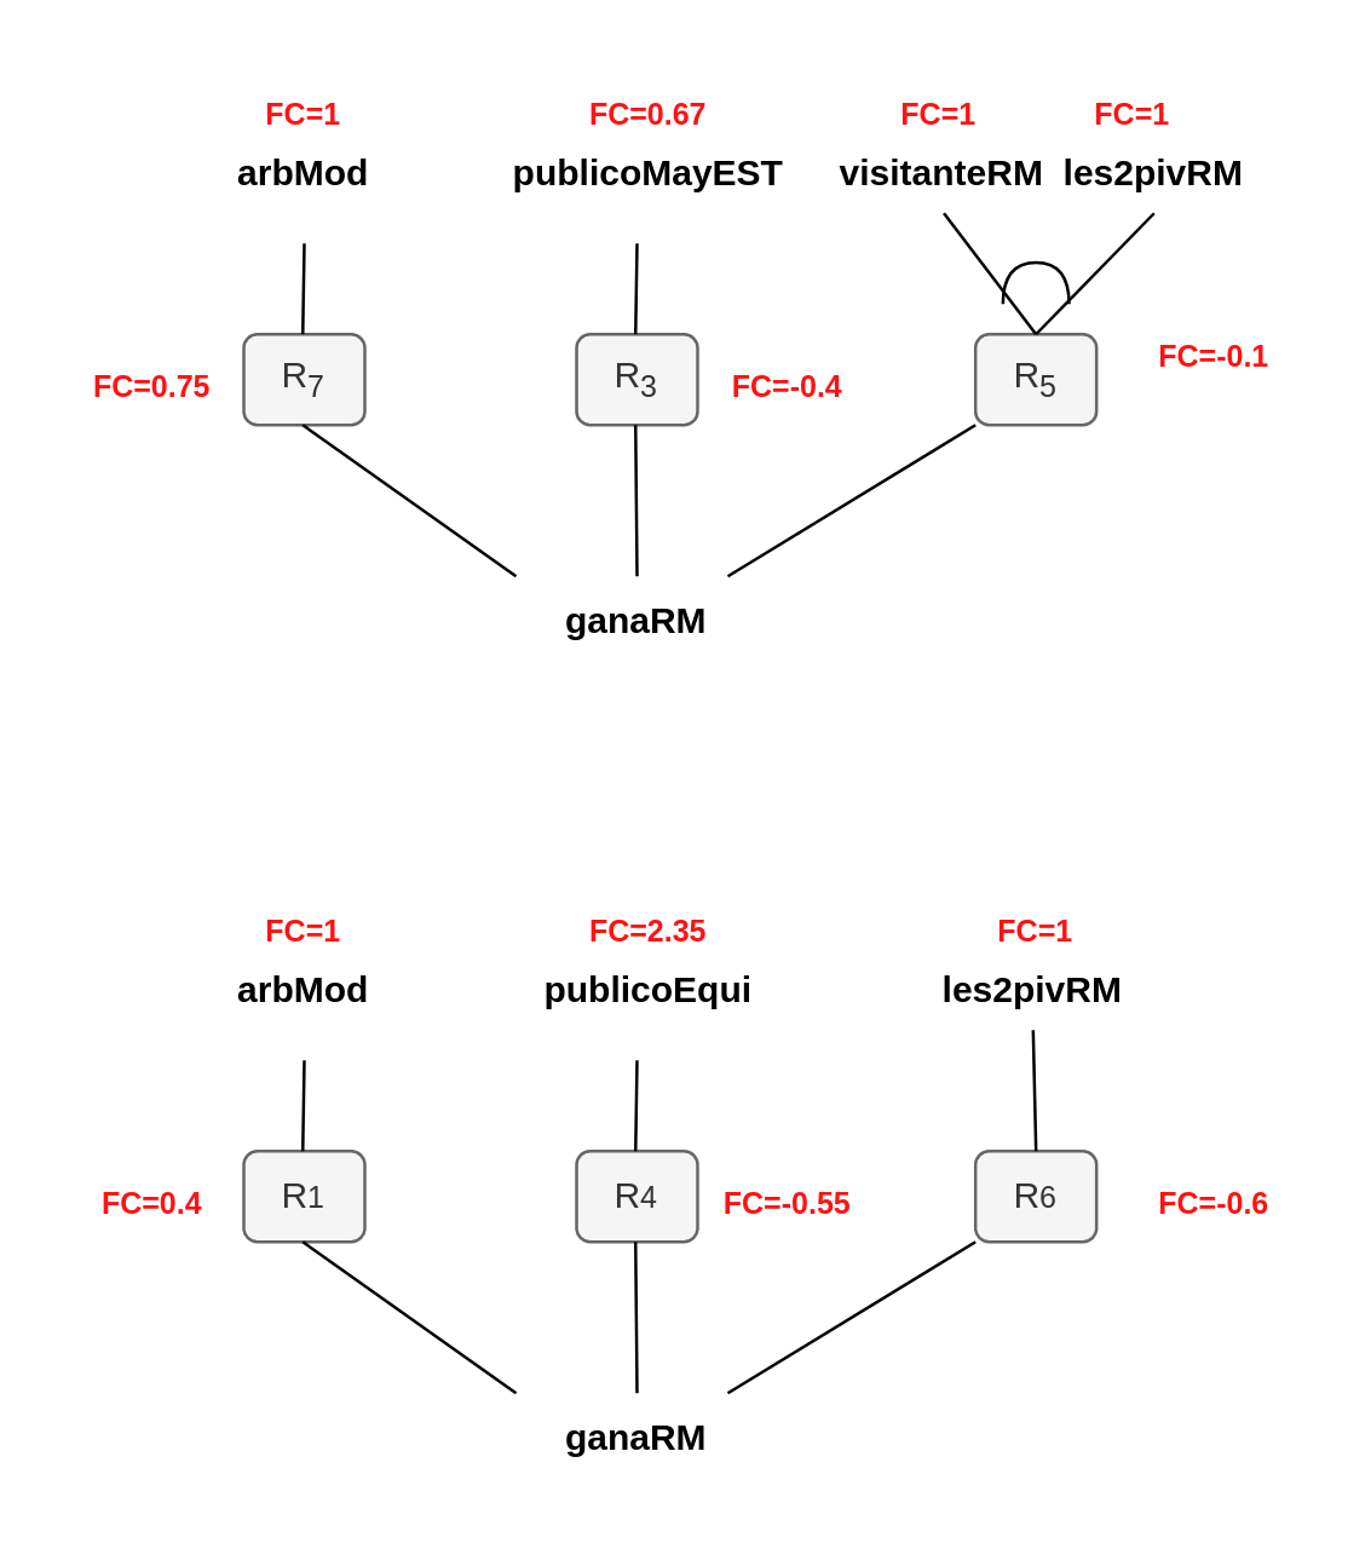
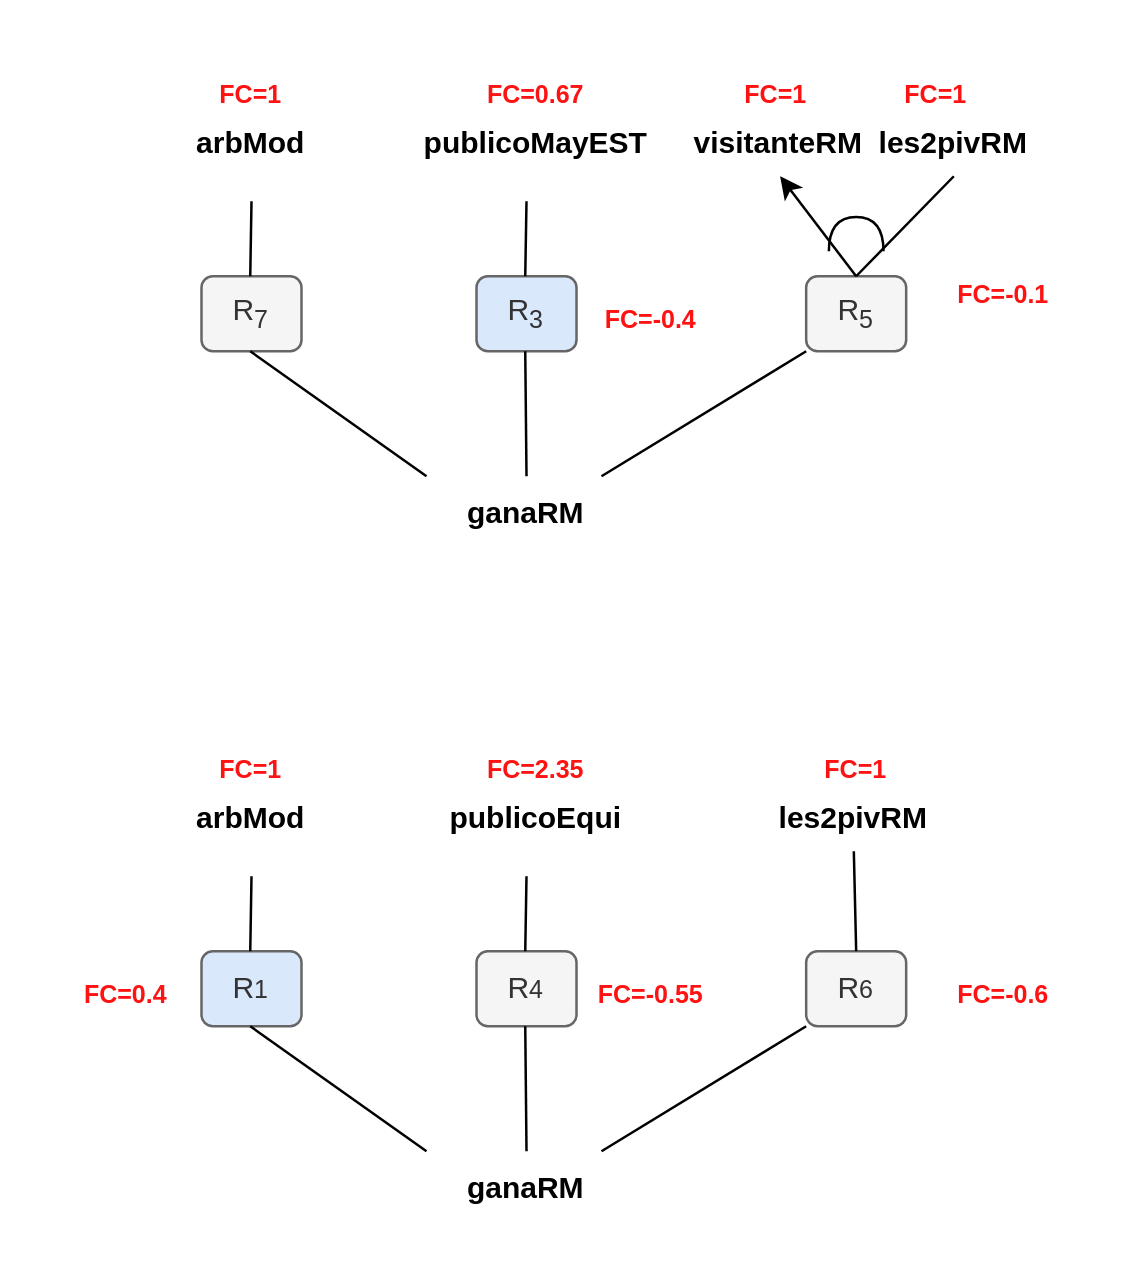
  <mxCell id="0" />
  <mxCell id="1" parent="0" />
  <mxCell id="2" value="R&lt;sub&gt;7&lt;/sub&gt;" style="rounded=1;whiteSpace=wrap;html=1;fillColor=#f5f5f5;fontColor=#333333;strokeColor=#666666;" parent="1" vertex="1"><mxGeometry x="80" y="110" width="40" height="30" as="geometry" /></mxCell>
- <mxCell id="3" value="R&lt;sub&gt;3&lt;/sub&gt;" style="rounded=1;whiteSpace=wrap;html=1;fillColor=#f5f5f5;fontColor=#333333;strokeColor=#666666;" parent="1" vertex="1"><mxGeometry x="190" y="110" width="40" height="30" as="geometry" /></mxCell>
+ <mxCell id="3" value="R&lt;sub&gt;3&lt;/sub&gt;" style="rounded=1;whiteSpace=wrap;html=1;fillColor=#dae8fc;fontColor=#333333;strokeColor=#666666;" parent="1" vertex="1"><mxGeometry x="190" y="110" width="40" height="30" as="geometry" /></mxCell>
  <mxCell id="4" value="R&lt;sub&gt;5&lt;/sub&gt;" style="rounded=1;whiteSpace=wrap;html=1;fillColor=#f5f5f5;fontColor=#333333;strokeColor=#666666;" parent="1" vertex="1"><mxGeometry x="321.87" y="110" width="40" height="30" as="geometry" /></mxCell>
  <mxCell id="5" value="" style="endArrow=none;html=1;rounded=0;" parent="1" edge="1"><mxGeometry width="50" height="50" relative="1" as="geometry"><mxPoint x="99.5" y="110" as="sourcePoint" /><mxPoint x="100" y="80" as="targetPoint" /></mxGeometry></mxCell>
  <mxCell id="6" value="" style="endArrow=none;html=1;rounded=0;" parent="1" edge="1"><mxGeometry width="50" height="50" relative="1" as="geometry"><mxPoint x="209.5" y="110" as="sourcePoint" /><mxPoint x="210" y="80" as="targetPoint" /></mxGeometry></mxCell>
  <mxCell id="7" value="" style="endArrow=none;html=1;rounded=0;entryX=0.5;entryY=1;entryDx=0;entryDy=0;exitX=0.5;exitY=0;exitDx=0;exitDy=0;" parent="1" edge="1" target="14" source="4"><mxGeometry width="50" height="50" relative="1" as="geometry"><mxPoint x="340.43" y="100" as="sourcePoint" /><mxPoint x="340.93" y="70" as="targetPoint" /></mxGeometry></mxCell>
  <mxCell id="8" value="" style="endArrow=none;html=1;rounded=0;exitX=0;exitY=0;exitDx=0;exitDy=0;" parent="1" edge="1"><mxGeometry width="50" height="50" relative="1" as="geometry"><mxPoint x="170" y="190" as="sourcePoint" /><mxPoint x="99.5" y="140" as="targetPoint" /></mxGeometry></mxCell>
  <mxCell id="9" value="" style="endArrow=none;html=1;rounded=0;exitX=0.5;exitY=0;exitDx=0;exitDy=0;" parent="1" source="11" edge="1"><mxGeometry width="50" height="50" relative="1" as="geometry"><mxPoint x="210" y="230" as="sourcePoint" /><mxPoint x="209.5" y="140" as="targetPoint" /></mxGeometry></mxCell>
  <mxCell id="10" value="" style="endArrow=none;html=1;rounded=0;exitX=1;exitY=0;exitDx=0;exitDy=0;entryX=0;entryY=1;entryDx=0;entryDy=0;" parent="1" source="11" edge="1" target="4"><mxGeometry width="50" height="50" relative="1" as="geometry"><mxPoint x="309.5" y="200" as="sourcePoint" /><mxPoint x="309.5" y="140" as="targetPoint" /></mxGeometry></mxCell>
  <mxCell id="11" value="&lt;b&gt;ganaRM&lt;/b&gt;" style="text;html=1;strokeColor=none;fillColor=none;align=center;verticalAlign=middle;whiteSpace=wrap;rounded=0;" parent="1" vertex="1"><mxGeometry x="180" y="190" width="60" height="30" as="geometry" /></mxCell>
  <mxCell id="12" value="&lt;font style=&quot;font-size: 12px;&quot;&gt;&lt;b&gt;publicoMayEST&lt;br&gt;&lt;br&gt;&lt;/b&gt;&lt;/font&gt;" style="text;html=1;strokeColor=none;fillColor=none;align=center;verticalAlign=middle;whiteSpace=wrap;rounded=0;fontSize=16;" vertex="1" parent="1"><mxGeometry x="184" y="50" width="60" height="30" as="geometry" /></mxCell>
  <mxCell id="13" value="&lt;font style=&quot;font-size: 12px;&quot;&gt;&lt;b&gt;arbMod&lt;br&gt;&lt;br&gt;&lt;/b&gt;&lt;/font&gt;" style="text;html=1;strokeColor=none;fillColor=none;align=center;verticalAlign=middle;whiteSpace=wrap;rounded=0;fontSize=16;" vertex="1" parent="1"><mxGeometry x="70" y="50" width="60" height="30" as="geometry" /></mxCell>
  <mxCell id="14" value="&lt;font style=&quot;font-size: 12px;&quot;&gt;&lt;b&gt;les2pivRM&lt;/b&gt;&lt;/font&gt;" style="text;html=1;strokeColor=none;fillColor=none;align=center;verticalAlign=middle;whiteSpace=wrap;rounded=0;fontSize=16;" vertex="1" parent="1"><mxGeometry x="350.93" y="40" width="60" height="30" as="geometry" /></mxCell>
  <mxCell id="15" value="&lt;font color=&quot;#ff1212&quot; style=&quot;font-size: 10px;&quot;&gt;FC=1&lt;/font&gt;" style="text;html=1;strokeColor=none;fillColor=none;align=center;verticalAlign=middle;whiteSpace=wrap;rounded=0;fontSize=16;fontStyle=1" vertex="1" parent="1"><mxGeometry x="70" y="20" width="60" height="30" as="geometry" /></mxCell>
  <mxCell id="16" value="&lt;font color=&quot;#ff1212&quot; style=&quot;font-size: 10px;&quot;&gt;FC=0.67&lt;/font&gt;" style="text;html=1;strokeColor=none;fillColor=none;align=center;verticalAlign=middle;whiteSpace=wrap;rounded=0;fontSize=16;fontStyle=1" vertex="1" parent="1"><mxGeometry x="184" y="20" width="60" height="30" as="geometry" /></mxCell>
  <mxCell id="17" value="&lt;font color=&quot;#ff1212&quot; style=&quot;font-size: 10px;&quot;&gt;FC=1&lt;br&gt;&lt;/font&gt;" style="text;html=1;strokeColor=none;fillColor=none;align=center;verticalAlign=middle;whiteSpace=wrap;rounded=0;fontSize=16;fontStyle=1" vertex="1" parent="1"><mxGeometry x="280" y="20" width="60" height="30" as="geometry" /></mxCell>
- <mxCell id="18" value="&lt;font color=&quot;#ff1212&quot; style=&quot;font-size: 10px;&quot;&gt;FC=0.75&lt;/font&gt;" style="text;html=1;strokeColor=none;fillColor=none;align=center;verticalAlign=middle;whiteSpace=wrap;rounded=0;fontSize=16;fontStyle=1" vertex="1" parent="1"><mxGeometry x="20" y="110" width="60" height="30" as="geometry" /></mxCell>
  <mxCell id="19" value="&lt;font color=&quot;#ff1212&quot; style=&quot;font-size: 10px;&quot;&gt;FC=-0.4&lt;/font&gt;" style="text;html=1;strokeColor=none;fillColor=none;align=center;verticalAlign=middle;whiteSpace=wrap;rounded=0;fontSize=16;fontStyle=1" vertex="1" parent="1"><mxGeometry x="230" y="110" width="60" height="30" as="geometry" /></mxCell>
  <mxCell id="20" value="&lt;font color=&quot;#ff1212&quot; style=&quot;font-size: 10px;&quot;&gt;FC=-0.1&lt;/font&gt;" style="text;html=1;strokeColor=none;fillColor=none;align=center;verticalAlign=middle;whiteSpace=wrap;rounded=0;fontSize=16;fontStyle=1" vertex="1" parent="1"><mxGeometry x="370.93" y="100" width="60" height="30" as="geometry" /></mxCell>
- <mxCell id="21" value="" style="endArrow=none;html=1;rounded=0;entryX=0.5;entryY=1;entryDx=0;entryDy=0;exitX=0.5;exitY=0;exitDx=0;exitDy=0;" edge="1" parent="1" target="22" source="4"><mxGeometry width="50" height="50" relative="1" as="geometry"><mxPoint x="260.93" y="100" as="sourcePoint" /><mxPoint x="261.43" y="70" as="targetPoint" /></mxGeometry></mxCell>
+ <mxCell id="21" value="" style="endArrow=classic;html=1;rounded=0;entryX=0.5;entryY=1;entryDx=0;entryDy=0;exitX=0.5;exitY=0;exitDx=0;exitDy=0;" edge="1" parent="1" target="22" source="4"><mxGeometry width="50" height="50" relative="1" as="geometry"><mxPoint x="260.93" y="100" as="sourcePoint" /><mxPoint x="261.43" y="70" as="targetPoint" /></mxGeometry></mxCell>
  <mxCell id="22" value="&lt;font style=&quot;font-size: 12px;&quot;&gt;&lt;b&gt;visitanteRM&lt;/b&gt;&lt;/font&gt;" style="text;html=1;strokeColor=none;fillColor=none;align=center;verticalAlign=middle;whiteSpace=wrap;rounded=0;fontSize=16;" vertex="1" parent="1"><mxGeometry x="281.43" y="40" width="60" height="30" as="geometry" /></mxCell>
  <mxCell id="23" style="edgeStyle=none;curved=1;rounded=0;orthogonalLoop=1;jettySize=auto;html=1;exitX=1;exitY=0.5;exitDx=0;exitDy=0;exitPerimeter=0;fontSize=12;startSize=8;endSize=8;" edge="1" parent="1" source="24"><mxGeometry relative="1" as="geometry"><mxPoint x="341" y="86.636" as="targetPoint" /></mxGeometry></mxCell>
  <mxCell id="24" value="" style="shape=requiredInterface;html=1;verticalLabelPosition=bottom;sketch=0;fontSize=16;rotation=-90;" vertex="1" parent="1"><mxGeometry x="335" y="82.19" width="13.75" height="21.87" as="geometry" /></mxCell>
  <mxCell id="25" value="&lt;font color=&quot;#ff1212&quot; style=&quot;font-size: 10px;&quot;&gt;FC=1&lt;br&gt;&lt;/font&gt;" style="text;html=1;strokeColor=none;fillColor=none;align=center;verticalAlign=middle;whiteSpace=wrap;rounded=0;fontSize=16;fontStyle=1" vertex="1" parent="1"><mxGeometry x="343.75" y="20" width="60" height="30" as="geometry" /></mxCell>
- <mxCell id="26" value="R&lt;span style=&quot;font-size: 10px;&quot;&gt;1&lt;br&gt;&lt;/span&gt;" style="rounded=1;whiteSpace=wrap;html=1;fillColor=#f5f5f5;fontColor=#333333;strokeColor=#666666;" vertex="1" parent="1"><mxGeometry x="80" y="380" width="40" height="30" as="geometry" /></mxCell>
+ <mxCell id="26" value="R&lt;span style=&quot;font-size: 10px;&quot;&gt;1&lt;br&gt;&lt;/span&gt;" style="rounded=1;whiteSpace=wrap;html=1;fillColor=#dae8fc;fontColor=#333333;strokeColor=#666666;" vertex="1" parent="1"><mxGeometry x="80" y="380" width="40" height="30" as="geometry" /></mxCell>
  <mxCell id="27" value="R&lt;span style=&quot;font-size: 10px;&quot;&gt;4&lt;/span&gt;" style="rounded=1;whiteSpace=wrap;html=1;fillColor=#f5f5f5;fontColor=#333333;strokeColor=#666666;" vertex="1" parent="1"><mxGeometry x="190" y="380" width="40" height="30" as="geometry" /></mxCell>
  <mxCell id="28" value="R&lt;span style=&quot;font-size: 10px;&quot;&gt;6&lt;/span&gt;" style="rounded=1;whiteSpace=wrap;html=1;fillColor=#f5f5f5;fontColor=#333333;strokeColor=#666666;" vertex="1" parent="1"><mxGeometry x="321.87" y="380" width="40" height="30" as="geometry" /></mxCell>
  <mxCell id="29" value="" style="endArrow=none;html=1;rounded=0;" edge="1" parent="1"><mxGeometry width="50" height="50" relative="1" as="geometry"><mxPoint x="99.5" y="380" as="sourcePoint" /><mxPoint x="100" y="350" as="targetPoint" /></mxGeometry></mxCell>
  <mxCell id="30" value="" style="endArrow=none;html=1;rounded=0;" edge="1" parent="1"><mxGeometry width="50" height="50" relative="1" as="geometry"><mxPoint x="209.5" y="380" as="sourcePoint" /><mxPoint x="210" y="350" as="targetPoint" /></mxGeometry></mxCell>
  <mxCell id="31" value="" style="endArrow=none;html=1;rounded=0;entryX=0.5;entryY=1;entryDx=0;entryDy=0;exitX=0.5;exitY=0;exitDx=0;exitDy=0;" edge="1" parent="1" source="28" target="38"><mxGeometry width="50" height="50" relative="1" as="geometry"><mxPoint x="340.43" y="370" as="sourcePoint" /><mxPoint x="340.93" y="340" as="targetPoint" /></mxGeometry></mxCell>
  <mxCell id="32" value="" style="endArrow=none;html=1;rounded=0;exitX=0;exitY=0;exitDx=0;exitDy=0;" edge="1" parent="1"><mxGeometry width="50" height="50" relative="1" as="geometry"><mxPoint x="170" y="460" as="sourcePoint" /><mxPoint x="99.5" y="410" as="targetPoint" /></mxGeometry></mxCell>
  <mxCell id="33" value="" style="endArrow=none;html=1;rounded=0;exitX=0.5;exitY=0;exitDx=0;exitDy=0;" edge="1" parent="1" source="35"><mxGeometry width="50" height="50" relative="1" as="geometry"><mxPoint x="210" y="500" as="sourcePoint" /><mxPoint x="209.5" y="410" as="targetPoint" /></mxGeometry></mxCell>
  <mxCell id="34" value="" style="endArrow=none;html=1;rounded=0;exitX=1;exitY=0;exitDx=0;exitDy=0;entryX=0;entryY=1;entryDx=0;entryDy=0;" edge="1" parent="1" source="35" target="28"><mxGeometry width="50" height="50" relative="1" as="geometry"><mxPoint x="309.5" y="470" as="sourcePoint" /><mxPoint x="309.5" y="410" as="targetPoint" /></mxGeometry></mxCell>
  <mxCell id="35" value="&lt;b&gt;ganaRM&lt;/b&gt;" style="text;html=1;strokeColor=none;fillColor=none;align=center;verticalAlign=middle;whiteSpace=wrap;rounded=0;" vertex="1" parent="1"><mxGeometry x="180" y="460" width="60" height="30" as="geometry" /></mxCell>
  <mxCell id="36" value="&lt;font style=&quot;font-size: 12px;&quot;&gt;&lt;b&gt;publicoEqui&lt;br&gt;&lt;br&gt;&lt;/b&gt;&lt;/font&gt;" style="text;html=1;strokeColor=none;fillColor=none;align=center;verticalAlign=middle;whiteSpace=wrap;rounded=0;fontSize=16;" vertex="1" parent="1"><mxGeometry x="184" y="320" width="60" height="30" as="geometry" /></mxCell>
  <mxCell id="37" value="&lt;font style=&quot;font-size: 12px;&quot;&gt;&lt;b&gt;arbMod&lt;br&gt;&lt;br&gt;&lt;/b&gt;&lt;/font&gt;" style="text;html=1;strokeColor=none;fillColor=none;align=center;verticalAlign=middle;whiteSpace=wrap;rounded=0;fontSize=16;" vertex="1" parent="1"><mxGeometry x="70" y="320" width="60" height="30" as="geometry" /></mxCell>
  <mxCell id="38" value="&lt;font style=&quot;font-size: 12px;&quot;&gt;&lt;b&gt;les2pivRM&lt;/b&gt;&lt;/font&gt;" style="text;html=1;strokeColor=none;fillColor=none;align=center;verticalAlign=middle;whiteSpace=wrap;rounded=0;fontSize=16;" vertex="1" parent="1"><mxGeometry x="310.93" y="310" width="60" height="30" as="geometry" /></mxCell>
  <mxCell id="39" value="&lt;font color=&quot;#ff1212&quot; style=&quot;font-size: 10px;&quot;&gt;FC=1&lt;/font&gt;" style="text;html=1;strokeColor=none;fillColor=none;align=center;verticalAlign=middle;whiteSpace=wrap;rounded=0;fontSize=16;fontStyle=1" vertex="1" parent="1"><mxGeometry x="70" y="290" width="60" height="30" as="geometry" /></mxCell>
  <mxCell id="40" value="&lt;font color=&quot;#ff1212&quot; style=&quot;font-size: 10px;&quot;&gt;FC=2.35&lt;/font&gt;" style="text;html=1;strokeColor=none;fillColor=none;align=center;verticalAlign=middle;whiteSpace=wrap;rounded=0;fontSize=16;fontStyle=1" vertex="1" parent="1"><mxGeometry x="184" y="290" width="60" height="30" as="geometry" /></mxCell>
  <mxCell id="41" value="&lt;font color=&quot;#ff1212&quot; style=&quot;font-size: 10px;&quot;&gt;FC=0.4&lt;/font&gt;" style="text;html=1;strokeColor=none;fillColor=none;align=center;verticalAlign=middle;whiteSpace=wrap;rounded=0;fontSize=16;fontStyle=1" vertex="1" parent="1"><mxGeometry x="20" y="380" width="60" height="30" as="geometry" /></mxCell>
  <mxCell id="42" value="&lt;font color=&quot;#ff1212&quot; style=&quot;font-size: 10px;&quot;&gt;FC=-0.55&lt;/font&gt;" style="text;html=1;strokeColor=none;fillColor=none;align=center;verticalAlign=middle;whiteSpace=wrap;rounded=0;fontSize=16;fontStyle=1" vertex="1" parent="1"><mxGeometry x="230" y="380" width="60" height="30" as="geometry" /></mxCell>
  <mxCell id="43" value="&lt;font color=&quot;#ff1212&quot; style=&quot;font-size: 10px;&quot;&gt;FC=-0.6&lt;/font&gt;" style="text;html=1;strokeColor=none;fillColor=none;align=center;verticalAlign=middle;whiteSpace=wrap;rounded=0;fontSize=16;fontStyle=1" vertex="1" parent="1"><mxGeometry x="370.93" y="380" width="60" height="30" as="geometry" /></mxCell>
  <mxCell id="44" style="edgeStyle=none;curved=1;rounded=0;orthogonalLoop=1;jettySize=auto;html=1;exitX=1;exitY=0.5;exitDx=0;exitDy=0;exitPerimeter=0;fontSize=12;startSize=8;endSize=8;" edge="1" parent="1"><mxGeometry relative="1" as="geometry"><mxPoint x="301" y="356.636" as="targetPoint" /><mxPoint x="301.875" y="356.25" as="sourcePoint" /></mxGeometry></mxCell>
  <mxCell id="45" value="&lt;font color=&quot;#ff1212&quot; style=&quot;font-size: 10px;&quot;&gt;FC=1&lt;br&gt;&lt;/font&gt;" style="text;html=1;strokeColor=none;fillColor=none;align=center;verticalAlign=middle;whiteSpace=wrap;rounded=0;fontSize=16;fontStyle=1" vertex="1" parent="1"><mxGeometry x="311.88" y="290" width="60" height="30" as="geometry" /></mxCell>
